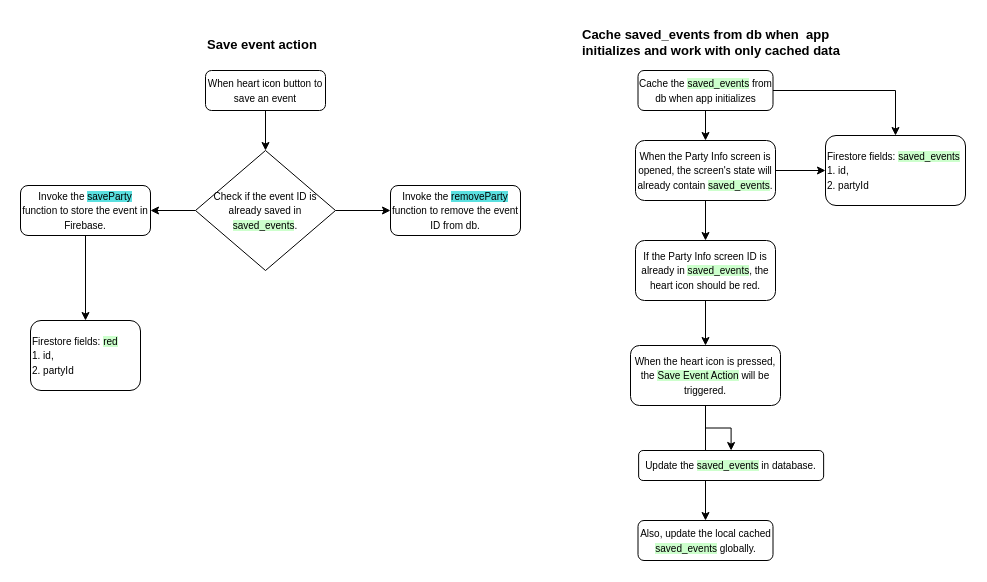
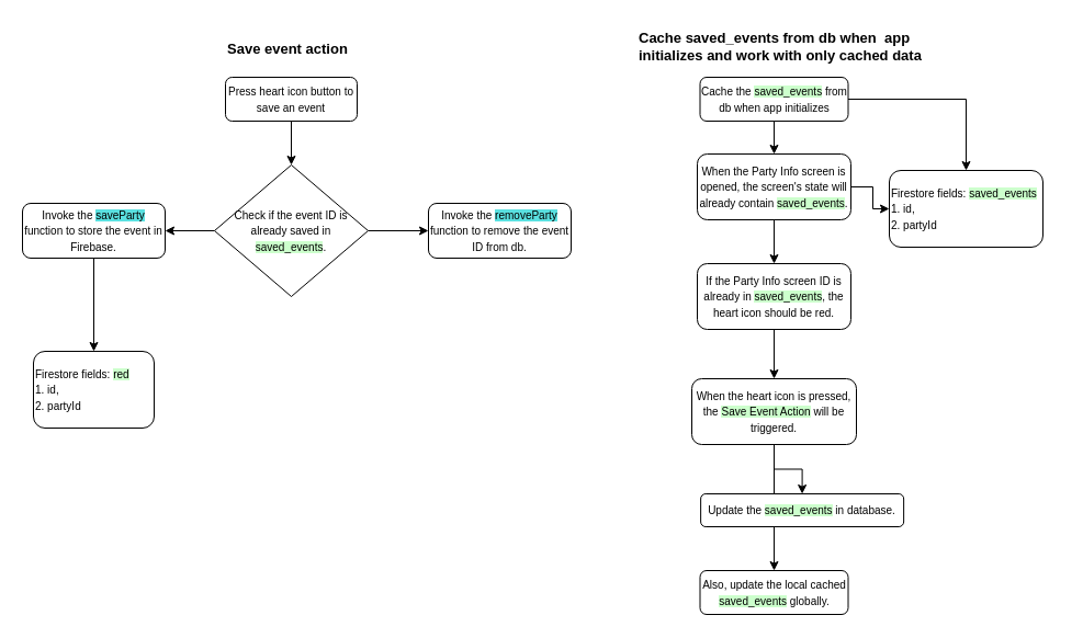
  <mxCell id="0" />
  <mxCell id="1" parent="0" />
  <mxCell id="2" value="" style="edgeStyle=orthogonalEdgeStyle;rounded=0;orthogonalLoop=1;jettySize=auto;html=1;" edge="1" parent="1" source="3" target="25"><mxGeometry relative="1" as="geometry" /></mxCell>
- <mxCell id="3" value="&lt;font style=&quot;font-size: 10px;&quot;&gt;When heart icon button to save an event&lt;/font&gt;" style="rounded=1;whiteSpace=wrap;html=1;fontSize=12;glass=0;strokeWidth=1;shadow=0;" parent="1" vertex="1"><mxGeometry x="205" y="70" width="120" height="40" as="geometry" /></mxCell>
+ <mxCell id="3" value="&lt;font style=&quot;font-size: 10px;&quot;&gt;Press heart icon button to save an event&lt;/font&gt;" style="rounded=1;whiteSpace=wrap;html=1;fontSize=12;glass=0;strokeWidth=1;shadow=0;" parent="1" vertex="1"><mxGeometry x="205" y="70" width="120" height="40" as="geometry" /></mxCell>
  <mxCell id="4" value="&lt;span style=&quot;font-size: 10px;&quot;&gt;Firestore fields: &lt;span style=&quot;background-color: rgb(204, 255, 204);&quot;&gt;red&lt;/span&gt;&lt;/span&gt;&lt;div&gt;&lt;span style=&quot;font-size: 10px;&quot;&gt;1. id,&lt;/span&gt;&lt;/div&gt;&lt;div&gt;&lt;span style=&quot;font-size: 10px;&quot;&gt;2. partyId&lt;/span&gt;&lt;/div&gt;" style="rounded=1;whiteSpace=wrap;html=1;fontSize=12;glass=0;strokeWidth=1;shadow=0;align=left;" parent="1" vertex="1"><mxGeometry x="30" y="320" width="110" height="70" as="geometry" /></mxCell>
  <mxCell id="5" value="" style="edgeStyle=orthogonalEdgeStyle;rounded=0;orthogonalLoop=1;jettySize=auto;html=1;" parent="1" source="6" target="4" edge="1"><mxGeometry relative="1" as="geometry" /></mxCell>
  <mxCell id="6" value="&lt;span style=&quot;font-size: 10px;&quot;&gt;Invoke the &lt;span style=&quot;background-color: rgb(90, 224, 224);&quot;&gt;saveParty&lt;/span&gt; function to store the event in Firebase.&lt;/span&gt;" style="rounded=1;whiteSpace=wrap;html=1;fontSize=12;glass=0;strokeWidth=1;shadow=0;" parent="1" vertex="1"><mxGeometry x="20" y="185" width="130" height="50" as="geometry" /></mxCell>
  <mxCell id="7" value="" style="edgeStyle=orthogonalEdgeStyle;rounded=0;orthogonalLoop=1;jettySize=auto;html=1;" parent="1" source="9" target="13" edge="1"><mxGeometry relative="1" as="geometry" /></mxCell>
  <mxCell id="8" style="edgeStyle=orthogonalEdgeStyle;rounded=0;orthogonalLoop=1;jettySize=auto;html=1;entryX=0.5;entryY=0;entryDx=0;entryDy=0;" edge="1" parent="1" source="9" target="10"><mxGeometry relative="1" as="geometry" /></mxCell>
  <mxCell id="9" value="&lt;font style=&quot;font-size: 10px;&quot;&gt;Cache the &lt;span style=&quot;background-color: rgb(204, 255, 204);&quot;&gt;saved_events&lt;/span&gt;&lt;span style=&quot;background-color: rgb(255, 255, 255);&quot;&gt; from db&amp;nbsp;when app&amp;nbsp;&lt;/span&gt;&lt;/font&gt;&lt;span style=&quot;font-size: 10px;&quot;&gt;initializes&lt;/span&gt;" style="rounded=1;whiteSpace=wrap;html=1;fontSize=12;glass=0;strokeWidth=1;shadow=0;" parent="1" vertex="1"><mxGeometry x="637.5" y="70" width="135" height="40" as="geometry" /></mxCell>
- <mxCell id="10" value="&lt;span style=&quot;font-size: 10px;&quot;&gt;Firestore fields: &lt;span style=&quot;background-color: rgb(204, 255, 204);&quot;&gt;saved_events&lt;/span&gt;&lt;/span&gt;&lt;div&gt;&lt;span style=&quot;font-size: 10px;&quot;&gt;1. id,&lt;/span&gt;&lt;/div&gt;&lt;div&gt;&lt;span style=&quot;font-size: 10px;&quot;&gt;2. partyId&lt;/span&gt;&lt;/div&gt;" style="rounded=1;whiteSpace=wrap;html=1;fontSize=12;glass=0;strokeWidth=1;shadow=0;align=left;" parent="1" vertex="1"><mxGeometry x="825" y="135" width="140" height="70" as="geometry" /></mxCell>
+ <mxCell id="10" value="&lt;span style=&quot;font-size: 10px;&quot;&gt;Firestore fields: &lt;span style=&quot;background-color: rgb(204, 255, 204);&quot;&gt;saved_events&lt;/span&gt;&lt;/span&gt;&lt;div&gt;&lt;span style=&quot;font-size: 10px;&quot;&gt;1. id,&lt;/span&gt;&lt;/div&gt;&lt;div&gt;&lt;span style=&quot;font-size: 10px;&quot;&gt;2. partyId&lt;/span&gt;&lt;/div&gt;" style="rounded=1;whiteSpace=wrap;html=1;fontSize=12;glass=0;strokeWidth=1;shadow=0;align=left;" parent="1" vertex="1"><mxGeometry x="810" y="155" width="140" height="70" as="geometry" /></mxCell>
  <mxCell id="11" value="" style="edgeStyle=orthogonalEdgeStyle;rounded=0;orthogonalLoop=1;jettySize=auto;html=1;" parent="1" source="13" target="10" edge="1"><mxGeometry relative="1" as="geometry" /></mxCell>
  <mxCell id="12" value="" style="edgeStyle=orthogonalEdgeStyle;rounded=0;orthogonalLoop=1;jettySize=auto;html=1;" parent="1" source="13" target="15" edge="1"><mxGeometry relative="1" as="geometry" /></mxCell>
  <mxCell id="13" value="&lt;span style=&quot;font-size: 10px;&quot;&gt;When the Party Info screen is opened, the screen's state will already contain &lt;span style=&quot;background-color: rgb(204, 255, 204);&quot;&gt;saved_events&lt;/span&gt;.&lt;/span&gt;" style="rounded=1;whiteSpace=wrap;html=1;fontSize=12;glass=0;strokeWidth=1;shadow=0;" parent="1" vertex="1"><mxGeometry x="635" y="140" width="140" height="60" as="geometry" /></mxCell>
  <mxCell id="14" value="" style="edgeStyle=orthogonalEdgeStyle;rounded=0;orthogonalLoop=1;jettySize=auto;html=1;" parent="1" source="15" target="18" edge="1"><mxGeometry relative="1" as="geometry" /></mxCell>
  <mxCell id="15" value="&lt;span style=&quot;font-size: 10px;&quot;&gt;If the Party Info screen ID is already in &lt;span style=&quot;background-color: rgb(204, 255, 204);&quot;&gt;saved_events&lt;/span&gt;, the heart icon should be red.&lt;/span&gt;" style="rounded=1;whiteSpace=wrap;html=1;fontSize=12;glass=0;strokeWidth=1;shadow=0;" parent="1" vertex="1"><mxGeometry x="635" y="240" width="140" height="60" as="geometry" /></mxCell>
  <mxCell id="16" value="" style="edgeStyle=orthogonalEdgeStyle;rounded=0;orthogonalLoop=1;jettySize=auto;html=1;" parent="1" source="18" target="19" edge="1"><mxGeometry relative="1" as="geometry" /></mxCell>
  <mxCell id="17" value="" style="edgeStyle=orthogonalEdgeStyle;rounded=0;orthogonalLoop=1;jettySize=auto;html=1;" parent="1" source="18" target="20" edge="1"><mxGeometry relative="1" as="geometry" /></mxCell>
  <mxCell id="18" value="&lt;font style=&quot;font-size: 10px;&quot;&gt;When the heart icon is pressed, the &lt;span style=&quot;background-color: rgb(204, 255, 204);&quot;&gt;Save Event Action&lt;/span&gt; will be triggered.&lt;/font&gt;" style="rounded=1;whiteSpace=wrap;html=1;fontSize=12;glass=0;strokeWidth=1;shadow=0;" parent="1" vertex="1"><mxGeometry x="630" y="345" width="150" height="60" as="geometry" /></mxCell>
  <mxCell id="19" value="&lt;span style=&quot;font-size: 10px;&quot;&gt;Update the&amp;nbsp;&lt;span style=&quot;background-color: rgb(204, 255, 204);&quot;&gt;saved_events&lt;/span&gt;&lt;span style=&quot;background-color: rgb(255, 255, 255);&quot;&gt; in database&lt;/span&gt;.&lt;/span&gt;" style="rounded=1;whiteSpace=wrap;html=1;fontSize=12;glass=0;strokeWidth=1;shadow=0;" parent="1" vertex="1"><mxGeometry x="638.13" y="450" width="185" height="30" as="geometry" /></mxCell>
  <mxCell id="20" value="&lt;span style=&quot;font-size: 10px;&quot;&gt;Also, update the local cached &lt;span style=&quot;background-color: rgb(204, 255, 204);&quot;&gt;saved_events&lt;/span&gt;&lt;span style=&quot;background-color: rgb(255, 255, 255);&quot;&gt; globally.&lt;/span&gt;&lt;/span&gt;" style="rounded=1;whiteSpace=wrap;html=1;fontSize=12;glass=0;strokeWidth=1;shadow=0;" parent="1" vertex="1"><mxGeometry x="637.5" y="520" width="135" height="40" as="geometry" /></mxCell>
  <mxCell id="21" value="&lt;div style=&quot;text-align: center;&quot;&gt;&lt;b&gt;&lt;font style=&quot;font-size: 13px;&quot;&gt;Save event action&lt;/font&gt;&lt;/b&gt;&lt;br&gt;&lt;/div&gt;" style="text;whiteSpace=wrap;html=1;" vertex="1" parent="1"><mxGeometry x="205" y="30" width="250" height="40" as="geometry" /></mxCell>
  <mxCell id="22" value="&lt;div style=&quot;&quot;&gt;&lt;span style=&quot;font-size: 13px;&quot;&gt;&lt;b&gt;Cache saved_events from db when&amp;nbsp; app initializes and work with only cached data&lt;/b&gt;&lt;/span&gt;&lt;/div&gt;" style="text;whiteSpace=wrap;html=1;align=left;" vertex="1" parent="1"><mxGeometry x="580" y="20" width="297.5" height="40" as="geometry" /></mxCell>
  <mxCell id="23" value="" style="edgeStyle=orthogonalEdgeStyle;rounded=0;orthogonalLoop=1;jettySize=auto;html=1;" edge="1" parent="1" source="25" target="6"><mxGeometry relative="1" as="geometry" /></mxCell>
  <mxCell id="24" value="" style="edgeStyle=orthogonalEdgeStyle;rounded=0;orthogonalLoop=1;jettySize=auto;html=1;" edge="1" parent="1" source="25" target="26"><mxGeometry relative="1" as="geometry" /></mxCell>
  <mxCell id="25" value="&lt;span style=&quot;font-size: 10px;&quot;&gt;Check if the event ID is already saved in &lt;span style=&quot;background-color: rgb(204, 255, 204);&quot;&gt;saved_events&lt;/span&gt;.&lt;/span&gt;" style="rhombus;whiteSpace=wrap;html=1;" vertex="1" parent="1"><mxGeometry x="195" y="150" width="140" height="120" as="geometry" /></mxCell>
  <mxCell id="26" value="&lt;span style=&quot;font-size: 10px;&quot;&gt;Invoke the &lt;span style=&quot;background-color: rgb(90, 224, 224);&quot;&gt;removeParty&lt;/span&gt; function to remove the event ID from db.&lt;/span&gt;" style="rounded=1;whiteSpace=wrap;html=1;fontSize=12;glass=0;strokeWidth=1;shadow=0;" vertex="1" parent="1"><mxGeometry x="390" y="185" width="130" height="50" as="geometry" /></mxCell>
